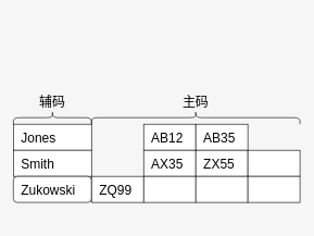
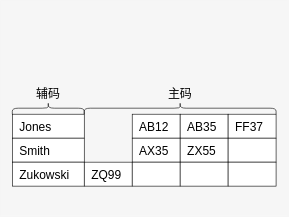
  <mxCell id="0" />
  <mxCell id="1" parent="0" />
  <mxCell id="2" value="Jones" style="rounded=0;whiteSpace=wrap;html=1;fontSize=20;align=left;spacingLeft=10;" vertex="1" parent="1"><mxGeometry x="20" y="190" width="120" height="40" as="geometry" /></mxCell>
  <mxCell id="3" value="Smith" style="rounded=0;whiteSpace=wrap;html=1;fontSize=20;align=left;spacingLeft=10;" vertex="1" parent="1"><mxGeometry x="20" y="230" width="120" height="40" as="geometry" /></mxCell>
- <mxCell id="4" value="Zukowski" style="whiteSpace=wrap;html=1;fontSize=20;align=left;spacingLeft=10;rounded=1;" vertex="1" parent="1"><mxGeometry x="20" y="270" width="120" height="40" as="geometry" /></mxCell>
+ <mxCell id="4" value="Zukowski" style="rounded=0;whiteSpace=wrap;html=1;fontSize=20;align=left;spacingLeft=10;" vertex="1" parent="1"><mxGeometry x="20" y="270" width="120" height="40" as="geometry" /></mxCell>
  <mxCell id="5" value="AB12" style="rounded=0;whiteSpace=wrap;html=1;fontSize=20;align=left;spacingLeft=10;" vertex="1" parent="1"><mxGeometry x="220" y="190" width="80" height="40" as="geometry" /></mxCell>
  <mxCell id="6" value="AB35" style="rounded=0;whiteSpace=wrap;html=1;fontSize=20;align=left;spacingLeft=10;" vertex="1" parent="1"><mxGeometry x="300" y="190" width="80" height="40" as="geometry" /></mxCell>
+ <mxCell id="7" value="FF37" style="rounded=0;whiteSpace=wrap;html=1;fontSize=20;align=left;spacingLeft=10;" vertex="1" parent="1"><mxGeometry x="380" y="190" width="80" height="40" as="geometry" /></mxCell>
  <mxCell id="8" value="AX35" style="rounded=0;whiteSpace=wrap;html=1;fontSize=20;align=left;spacingLeft=10;" vertex="1" parent="1"><mxGeometry x="220" y="230" width="80" height="40" as="geometry" /></mxCell>
  <mxCell id="9" value="ZX55" style="rounded=0;whiteSpace=wrap;html=1;fontSize=20;align=left;spacingLeft=10;" vertex="1" parent="1"><mxGeometry x="300" y="230" width="80" height="40" as="geometry" /></mxCell>
  <mxCell id="10" value="" style="rounded=0;whiteSpace=wrap;html=1;fontSize=20;align=left;spacingLeft=10;" vertex="1" parent="1"><mxGeometry x="380" y="230" width="80" height="40" as="geometry" /></mxCell>
  <mxCell id="11" value="ZQ99" style="rounded=0;whiteSpace=wrap;html=1;fontSize=20;align=left;spacingLeft=10;" vertex="1" parent="1"><mxGeometry x="140" y="270" width="80" height="40" as="geometry" /></mxCell>
  <mxCell id="12" value="" style="rounded=0;whiteSpace=wrap;html=1;fontSize=20;align=left;spacingLeft=10;" vertex="1" parent="1"><mxGeometry x="220" y="270" width="80" height="40" as="geometry" /></mxCell>
  <mxCell id="13" value="" style="rounded=0;whiteSpace=wrap;html=1;fontSize=20;align=left;spacingLeft=10;" vertex="1" parent="1"><mxGeometry x="300" y="270" width="80" height="40" as="geometry" /></mxCell>
  <mxCell id="14" value="" style="rounded=0;whiteSpace=wrap;html=1;fontSize=20;align=left;spacingLeft=10;" vertex="1" parent="1"><mxGeometry x="380" y="270" width="80" height="40" as="geometry" /></mxCell>
  <mxCell id="15" value="辅码" style="text;html=1;strokeColor=none;fillColor=none;align=center;verticalAlign=middle;whiteSpace=wrap;rounded=0;fontSize=20;" vertex="1" parent="1"><mxGeometry x="45" y="140" width="70" height="30" as="geometry" /></mxCell>
  <mxCell id="16" value="主码" style="text;html=1;strokeColor=none;fillColor=none;align=center;verticalAlign=middle;whiteSpace=wrap;rounded=0;fontSize=20;" vertex="1" parent="1"><mxGeometry x="265" y="140" width="70" height="30" as="geometry" /></mxCell>
  <mxCell id="17" value="" style="shape=curlyBracket;whiteSpace=wrap;html=1;rounded=1;fontSize=20;align=left;rotation=90;" vertex="1" parent="1"><mxGeometry x="70" y="120" width="20" height="120" as="geometry" /></mxCell>
  <mxCell id="18" value="" style="shape=curlyBracket;whiteSpace=wrap;html=1;rounded=1;fontSize=20;align=left;rotation=90;" vertex="1" parent="1"><mxGeometry x="290" y="20" width="20" height="320" as="geometry" /></mxCell>
